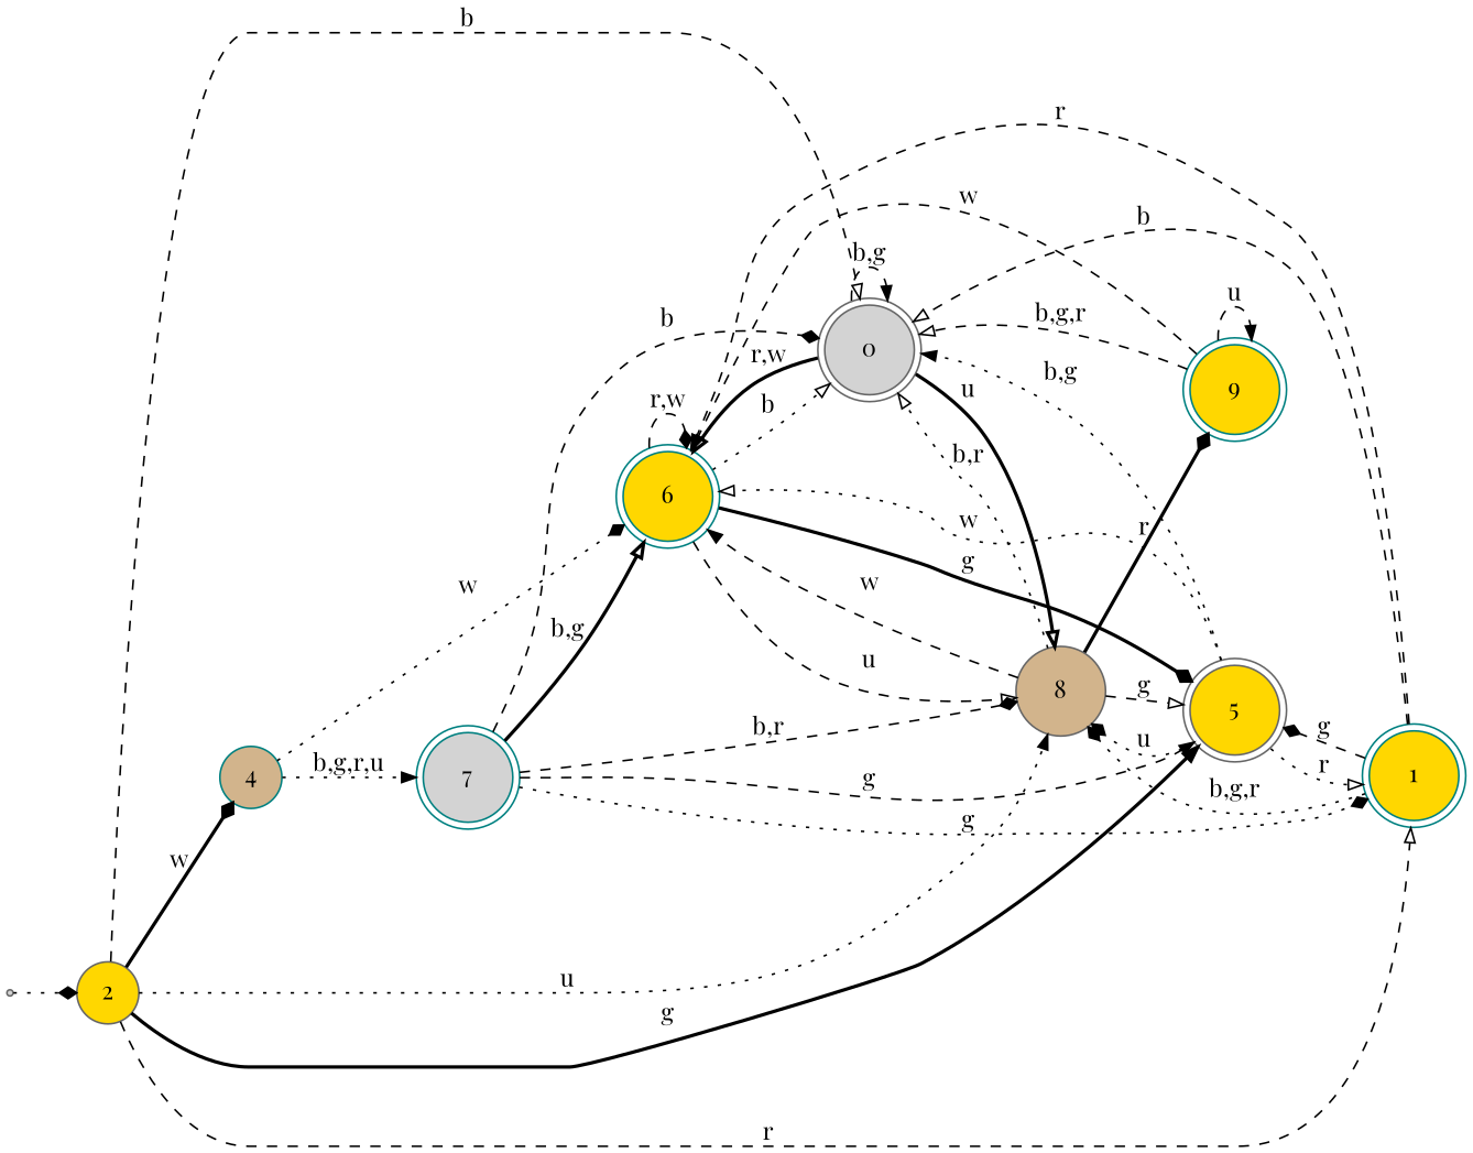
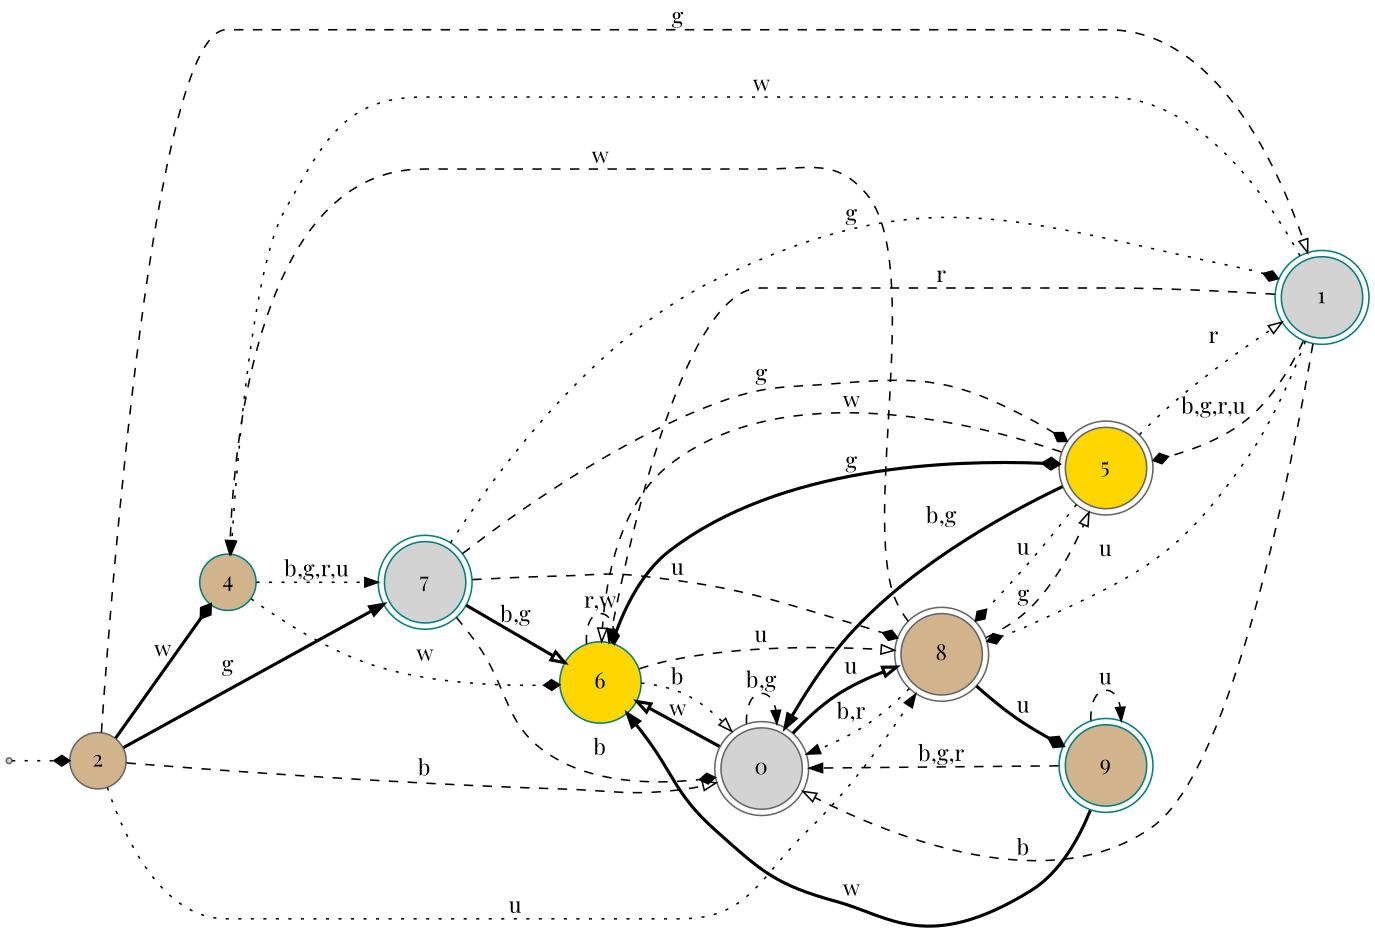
  digraph {
    fontname="Playfair Display"
    rankdir=LR
    ranksep=0.5
    node [color=gray40 fillcolor=lightgrey fontname="Playfair Display" fontsize=14.0 shape=doublecircle style=filled]
    edge [arrowhead=diamond arrowsize=0.85 fontname="Playfair Display" style=dashed fontsize=14.0]
    "4609117c-2536-4339-be51-f54d32c2e850" [height=0.05 shape=point width=0.05]
-   2 [fillcolor=gold height=0.5 shape=circle width=0.5]
+   2 [fillcolor=tan height=0.5 shape=circle width=0.5]
    4 [color=teal fillcolor=tan height=0.5 shape=circle width=0.5]
-   1 [color=teal fillcolor=gold height=0.72222 width=0.72222]
+   1 [color=teal height=0.72222 width=0.72222]
    n5 [height=0.72222 label=0 width=0.72222]
    5 [fillcolor=gold height=0.72222 width=0.72222]
-   8 [fillcolor=tan height=0.72222 shape=circle width=0.72222]
-   6 [color=teal fillcolor=gold height=0.72222 width=0.72222]
+   8 [fillcolor=tan height=0.72222 width=0.72222]
+   6 [color=teal fillcolor=gold height=0.72222 shape=circle width=0.72222]
    7 [color=teal height=0.72222 width=0.72222]
-   9 [color=teal fillcolor=gold height=0.72222 width=0.72222]
+   9 [color=teal fillcolor=tan height=0.72222 width=0.72222]
    "4609117c-2536-4339-be51-f54d32c2e850" -> 2 [style=dotted fontsize=""]
    2 -> 4 [label=w style=bold]
-   2 -> 1 [arrowhead=onormal label=r]
+   2 -> 1 [arrowhead=onormal label=g]
    2 -> n5 [arrowhead=onormal label=b]
-   2 -> 5 [arrowhead=normal label=g style=bold]
+   2 -> 7 [arrowhead=normal label=g style=bold]
    2 -> 8 [arrowhead=normal label=u style=dotted]
    4 -> 6 [label=w style=dotted]
    4 -> 7 [arrowhead=normal label="b,g,r,u" style=dotted]
+   1 -> 4 [arrowhead=normal label=w style=dotted]
    1 -> n5 [arrowhead=onormal label=b]
-   1 -> 5 [label=g]
-   1 -> 8 [label="b,g,r" style=dotted]
+   1 -> 5 [label="b,g,r,u"]
+   1 -> 8 [label=u style=dotted]
    1 -> 6 [arrowhead=normal label=r]
    n5 -> n5 [arrowhead=normal label="b,g"]
    n5 -> 8 [arrowhead=onormal label=u style=bold]
-   n5 -> 6 [arrowhead=onormal label="r,w" style=bold]
+   n5 -> 6 [arrowhead=onormal label=w style=bold]
    5 -> 1 [arrowhead=onormal label=r style=dotted]
-   5 -> n5 [arrowhead=normal label="b,g" style=dotted]
+   5 -> n5 [arrowhead=normal label="b,g" style=bold]
    5 -> 8 [label=u style=dotted]
-   5 -> 6 [arrowhead=onormal label=w style=dotted]
-   8 -> n5 [arrowhead=onormal label="b,r" style=dotted]
+   5 -> 6 [arrowhead=onormal label=w]
+   8 -> n5 [arrowhead=normal label="b,r" style=dotted]
    8 -> 5 [arrowhead=onormal label=g]
-   8 -> 6 [arrowhead=normal label=w]
-   8 -> 9 [label=r style=bold]
+   8 -> 4 [arrowhead=normal label=w]
+   8 -> 9 [label=u style=bold]
    6 -> n5 [arrowhead=onormal label=b style=dotted]
    6 -> 5 [label=g style=bold]
    6 -> 8 [arrowhead=onormal label=u]
    6 -> 6 [label="r,w"]
    7 -> 1 [label=g style=dotted]
    7 -> n5 [label=b]
-   7 -> 5 [arrowhead=normal label=g]
-   7 -> 8 [label="b,r"]
+   7 -> 5 [label=g]
+   7 -> 8 [label=u]
    7 -> 6 [arrowhead=onormal label="b,g" style=bold]
-   9 -> n5 [arrowhead=onormal label="b,g,r"]
-   9 -> 6 [arrowhead=normal label=w]
+   9 -> n5 [arrowhead=normal label="b,g,r"]
+   9 -> 6 [arrowhead=normal label=w style=bold]
    9 -> 9 [arrowhead=normal label=u]
  }
